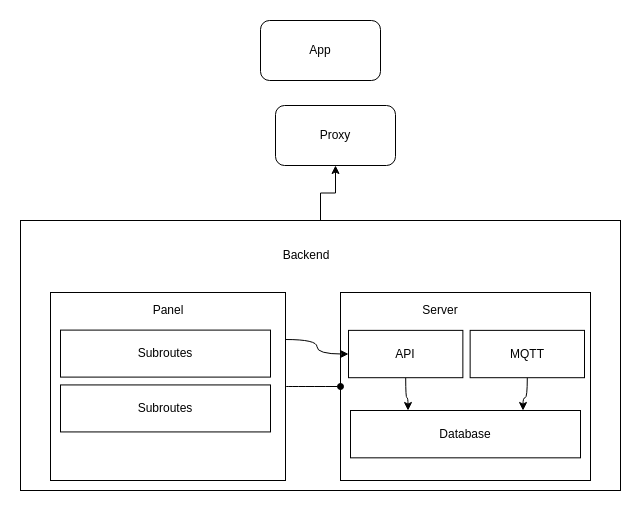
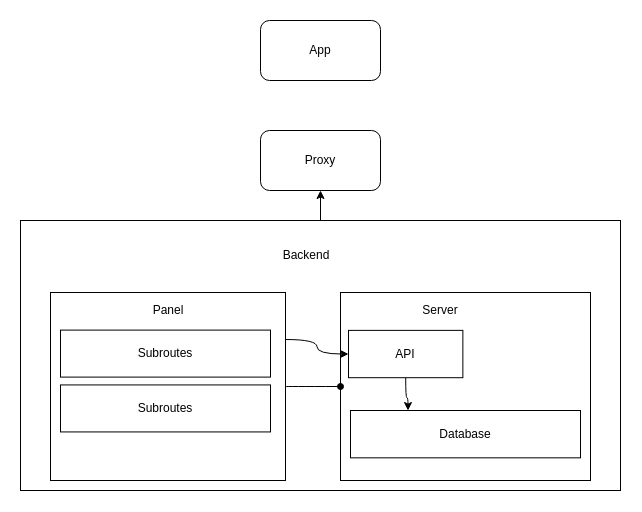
  <mxCell id="0" />
  <mxCell id="1" parent="0" />
  <mxCell id="2" value="App" style="rounded=1;whiteSpace=wrap;html=1;" vertex="1" parent="1"><mxGeometry x="260" y="20" width="120" height="60" as="geometry" /></mxCell>
  <mxCell id="3" value="" style="group" vertex="1" connectable="0" parent="1"><mxGeometry x="20" y="220" width="600" height="270" as="geometry" /></mxCell>
  <mxCell id="4" value="&lt;p style=&quot;line-height: 130%;&quot;&gt;&lt;br&gt;&lt;/p&gt;" style="rounded=0;whiteSpace=wrap;html=1;" vertex="1" parent="3"><mxGeometry width="600" height="270" as="geometry" /></mxCell>
  <mxCell id="5" value="Backend" style="text;html=1;align=center;verticalAlign=middle;whiteSpace=wrap;rounded=0;" vertex="1" parent="3"><mxGeometry x="255.5" y="20" width="60" height="30" as="geometry" /></mxCell>
  <mxCell id="6" value="" style="group" vertex="1" connectable="0" parent="3"><mxGeometry x="30" y="72" width="235" height="188" as="geometry" /></mxCell>
  <mxCell id="7" value="" style="rounded=0;whiteSpace=wrap;html=1;" vertex="1" parent="6"><mxGeometry width="235" height="188" as="geometry" /></mxCell>
  <mxCell id="8" value="Panel" style="text;html=1;align=center;verticalAlign=middle;whiteSpace=wrap;rounded=0;" vertex="1" parent="6"><mxGeometry x="87.5" y="6.51" width="60" height="23.5" as="geometry" /></mxCell>
  <mxCell id="9" value="Subroutes" style="rounded=0;whiteSpace=wrap;html=1;" vertex="1" parent="6"><mxGeometry x="10" y="37.6" width="210" height="47" as="geometry" /></mxCell>
  <mxCell id="10" value="Subroutes" style="rounded=0;whiteSpace=wrap;html=1;" vertex="1" parent="6"><mxGeometry x="10" y="92.433" width="210" height="47" as="geometry" /></mxCell>
  <mxCell id="11" value="" style="group" vertex="1" connectable="0" parent="3"><mxGeometry x="320" y="72" width="250" height="188" as="geometry" /></mxCell>
  <mxCell id="12" value="&lt;p style=&quot;line-height: 130%;&quot;&gt;&lt;br&gt;&lt;/p&gt;" style="rounded=0;whiteSpace=wrap;html=1;" vertex="1" parent="11"><mxGeometry width="250" height="188" as="geometry" /></mxCell>
  <mxCell id="13" value="Server" style="text;html=1;align=center;verticalAlign=middle;whiteSpace=wrap;rounded=0;" vertex="1" parent="11"><mxGeometry x="68.085" y="6.556" width="63.83" height="23.667" as="geometry" /></mxCell>
  <mxCell id="14" style="edgeStyle=orthogonalEdgeStyle;rounded=0;orthogonalLoop=1;jettySize=auto;html=1;entryX=0.25;entryY=0;entryDx=0;entryDy=0;curved=1;" edge="1" parent="11" source="15" target="16"><mxGeometry relative="1" as="geometry" /></mxCell>
  <mxCell id="15" value="API" style="rounded=0;whiteSpace=wrap;html=1;" vertex="1" parent="11"><mxGeometry x="8.0" y="37.867" width="114.362" height="47.333" as="geometry" /></mxCell>
  <mxCell id="16" value="Database" style="rounded=0;whiteSpace=wrap;html=1;" vertex="1" parent="11"><mxGeometry x="10" y="118" width="230" height="47.33" as="geometry" /></mxCell>
- <mxCell id="17" style="edgeStyle=orthogonalEdgeStyle;rounded=0;orthogonalLoop=1;jettySize=auto;html=1;entryX=0.75;entryY=0;entryDx=0;entryDy=0;curved=1;" edge="1" parent="11" source="18" target="16"><mxGeometry relative="1" as="geometry" /></mxCell>
- <mxCell id="18" value="MQTT" style="rounded=0;whiteSpace=wrap;html=1;" vertex="1" parent="11"><mxGeometry x="129.637" y="37.867" width="114.362" height="47.333" as="geometry" /></mxCell>
  <mxCell id="19" style="edgeStyle=orthogonalEdgeStyle;rounded=0;orthogonalLoop=1;jettySize=auto;html=1;exitX=1;exitY=0.25;exitDx=0;exitDy=0;entryX=0;entryY=0.5;entryDx=0;entryDy=0;curved=1;strokeWidth=1;" edge="1" parent="3" source="7" target="15"><mxGeometry relative="1" as="geometry" /></mxCell>
  <mxCell id="20" style="edgeStyle=orthogonalEdgeStyle;rounded=0;orthogonalLoop=1;jettySize=auto;html=1;exitX=1;exitY=0.5;exitDx=0;exitDy=0;curved=1;endArrow=oval;endFill=1;" edge="1" parent="3" source="7" target="12"><mxGeometry relative="1" as="geometry" /></mxCell>
- <mxCell id="21" value="Proxy" style="rounded=1;whiteSpace=wrap;html=1;" vertex="1" parent="1"><mxGeometry x="275" y="105" width="120" height="60" as="geometry" /></mxCell>
+ <mxCell id="21" value="Proxy" style="rounded=1;whiteSpace=wrap;html=1;" vertex="1" parent="1"><mxGeometry x="260" y="130" width="120" height="60" as="geometry" /></mxCell>
  <mxCell id="22" style="edgeStyle=orthogonalEdgeStyle;rounded=0;orthogonalLoop=1;jettySize=auto;html=1;entryX=0.5;entryY=1;entryDx=0;entryDy=0;" edge="1" parent="1" source="4" target="21"><mxGeometry relative="1" as="geometry" /></mxCell>
